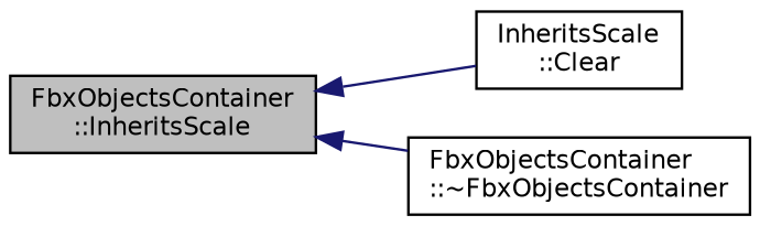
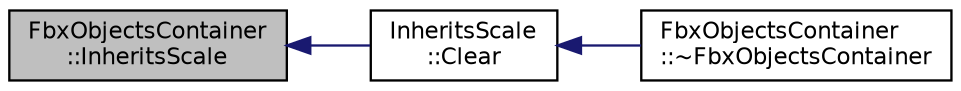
  digraph {
    rankdir=LR
    node [color=black fillcolor=white fontname=Helvetica fontsize=10 shape=record style=filled]
    edge [color=midnightblue dir=back fontname=Helvetica fontsize=10 labelfontname=Helvetica labelfontsize=10 style=solid]
    n1 [fillcolor=grey75 fontcolor=black height=0.2 label="FbxObjectsContainer\l::InheritsScale" width=0.4]
    n2 [height=0.2 label="InheritsScale\l::Clear" width=0.4]
    n3 [height=0.2 label="FbxObjectsContainer\l::~FbxObjectsContainer" width=0.4]
    n1 -> n2
-   n1 -> n3
+   n2 -> n3
  }
